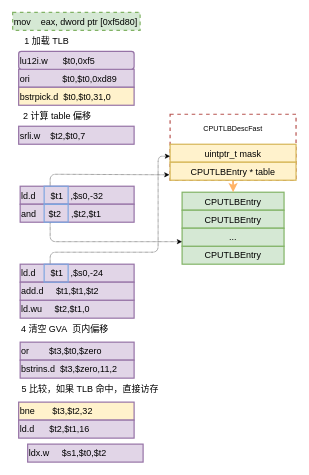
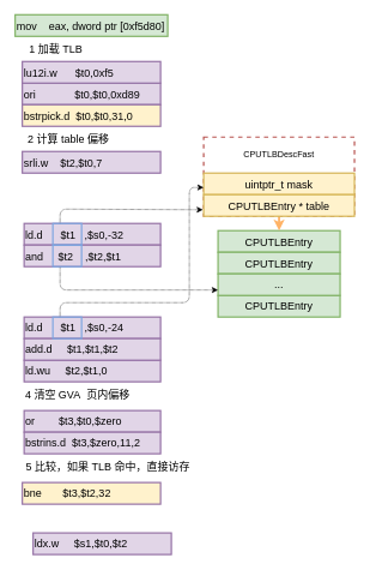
  <mxCell id="0" />
  <mxCell id="1" parent="0" />
  <mxCell id="2" value="" style="rounded=0;whiteSpace=wrap;html=1;dashed=1;strokeWidth=2;strokeColor=#b85450;fillColor=none;" parent="1" vertex="1"><mxGeometry x="283" y="190" width="210" height="110" as="geometry" /></mxCell>
  <mxCell id="3" value="uintptr_t mask" style="rounded=0;whiteSpace=wrap;html=1;fillColor=#fff2cc;strokeColor=#d6b656;fontSize=15;strokeWidth=2;glass=0;sketch=0;shadow=0;" parent="1" vertex="1"><mxGeometry x="283" y="240" width="210" height="30" as="geometry" /></mxCell>
  <mxCell id="4" value="&lt;div&gt;&lt;span&gt;ori&amp;nbsp; &amp;nbsp; &amp;nbsp; &amp;nbsp; &amp;nbsp; &amp;nbsp; &amp;nbsp;$t0,$t0,0xd89&lt;/span&gt;&lt;br&gt;&lt;/div&gt;" style="rounded=0;whiteSpace=wrap;html=1;fillColor=#e1d5e7;strokeColor=#9673a6;fontSize=15;strokeWidth=2;glass=0;sketch=0;shadow=0;align=left;" parent="1" vertex="1"><mxGeometry x="30.5" y="115" width="192.5" height="30" as="geometry" /></mxCell>
- <mxCell id="5" value="&lt;div&gt;mov&amp;nbsp; &amp;nbsp; eax, dword ptr [0xf5d80]&lt;/div&gt;" style="rounded=0;whiteSpace=wrap;html=1;fillColor=#d5e8d4;strokeColor=#82b366;fontSize=15;strokeWidth=2;glass=0;sketch=0;shadow=0;align=left;dashed=1;" parent="1" vertex="1"><mxGeometry x="20.5" y="20" width="212.5" height="30" as="geometry" /></mxCell>
+ <mxCell id="5" value="&lt;div&gt;mov&amp;nbsp; &amp;nbsp; eax, dword ptr [0xf5d80]&lt;/div&gt;" style="rounded=0;whiteSpace=wrap;html=1;fillColor=#d5e8d4;strokeColor=#82b366;fontSize=15;strokeWidth=2;glass=0;sketch=0;shadow=0;align=left;" parent="1" vertex="1"><mxGeometry x="20.5" y="20" width="212.5" height="30" as="geometry" /></mxCell>
  <mxCell id="6" value="CPUTLBEntry" style="rounded=0;whiteSpace=wrap;html=1;fillColor=#d5e8d4;strokeColor=#82b366;fontSize=15;strokeWidth=2;glass=0;sketch=0;shadow=0;" parent="1" vertex="1"><mxGeometry x="303" y="320" width="170" height="30" as="geometry" /></mxCell>
- <mxCell id="7" value="&lt;div&gt;lu12i.w&amp;nbsp; &amp;nbsp; &amp;nbsp; $t0,0xf5&lt;/div&gt;" style="whiteSpace=wrap;html=1;fillColor=#e1d5e7;strokeColor=#9673a6;fontSize=15;strokeWidth=2;glass=0;sketch=0;shadow=0;align=left;rounded=1;" parent="1" vertex="1"><mxGeometry x="30.5" y="85" width="192.5" height="30" as="geometry" /></mxCell>
+ <mxCell id="7" value="&lt;div&gt;lu12i.w&amp;nbsp; &amp;nbsp; &amp;nbsp; $t0,0xf5&lt;/div&gt;" style="rounded=0;whiteSpace=wrap;html=1;fillColor=#e1d5e7;strokeColor=#9673a6;fontSize=15;strokeWidth=2;glass=0;sketch=0;shadow=0;align=left;" parent="1" vertex="1"><mxGeometry x="30.5" y="85" width="192.5" height="30" as="geometry" /></mxCell>
  <mxCell id="8" value="&lt;div&gt;&lt;span&gt;bstrpick.d&amp;nbsp; $t0,$t0,31,0&lt;/span&gt;&lt;br&gt;&lt;/div&gt;" style="rounded=0;whiteSpace=wrap;html=1;fillColor=#fff2cc;strokeColor=#9673a6;fontSize=15;strokeWidth=2;glass=0;sketch=0;shadow=0;align=left;" parent="1" vertex="1"><mxGeometry x="30.5" y="145" width="192.5" height="30" as="geometry" /></mxCell>
  <mxCell id="9" style="edgeStyle=none;rounded=0;orthogonalLoop=1;jettySize=auto;html=1;strokeWidth=3;strokeColor=#FFB366;" parent="1" source="2" target="6" edge="1"><mxGeometry relative="1" as="geometry"><mxPoint x="-7" y="695" as="sourcePoint" /><mxPoint x="343" y="510" as="targetPoint" /></mxGeometry></mxCell>
  <mxCell id="10" value="CPUTLBEntry" style="rounded=0;whiteSpace=wrap;html=1;fillColor=#d5e8d4;strokeColor=#82b366;fontSize=15;strokeWidth=2;glass=0;sketch=0;shadow=0;" parent="1" vertex="1"><mxGeometry x="303" y="350" width="170" height="30" as="geometry" /></mxCell>
  <mxCell id="11" value="CPUTLBEntry" style="rounded=0;whiteSpace=wrap;html=1;fillColor=#d5e8d4;strokeColor=#82b366;fontSize=15;strokeWidth=2;glass=0;sketch=0;shadow=0;" parent="1" vertex="1"><mxGeometry x="303" y="410" width="170" height="30" as="geometry" /></mxCell>
  <mxCell id="12" value="..." style="rounded=0;whiteSpace=wrap;html=1;fillColor=#d5e8d4;strokeColor=#82b366;fontSize=15;strokeWidth=2;glass=0;sketch=0;shadow=0;" parent="1" vertex="1"><mxGeometry x="303" y="380" width="170" height="30" as="geometry" /></mxCell>
  <mxCell id="13" value="CPUTLBEntry * table" style="rounded=0;whiteSpace=wrap;html=1;fillColor=#fff2cc;strokeColor=#d6b656;fontSize=15;gradientColor=none;strokeWidth=2;glass=0;sketch=0;shadow=0;" parent="1" vertex="1"><mxGeometry x="283" y="270" width="210" height="30" as="geometry" /></mxCell>
  <mxCell id="14" value="CPUTLBDescFast" style="text;html=1;strokeColor=none;fillColor=none;align=center;verticalAlign=middle;whiteSpace=wrap;rounded=0;" parent="1" vertex="1"><mxGeometry x="333" y="200" width="110" height="30" as="geometry" /></mxCell>
  <mxCell id="15" value="1 加载 TLB" style="text;html=1;strokeColor=none;fillColor=none;align=center;verticalAlign=middle;whiteSpace=wrap;rounded=0;fontSize=15;" parent="1" vertex="1"><mxGeometry x="30.5" y="50" width="92.5" height="35" as="geometry" /></mxCell>
  <mxCell id="16" value="&lt;div&gt;ld.d&amp;nbsp; &amp;nbsp; &amp;nbsp; $t1&amp;nbsp; &amp;nbsp;,$s0,-32&lt;br&gt;&lt;/div&gt;" style="rounded=0;whiteSpace=wrap;html=1;fillColor=#e1d5e7;strokeColor=#9673a6;fontSize=15;strokeWidth=2;glass=0;sketch=0;shadow=0;align=left;" parent="1" vertex="1"><mxGeometry x="33" y="310" width="190" height="30" as="geometry" /></mxCell>
  <mxCell id="17" value="&lt;div&gt;srli.w&amp;nbsp; &amp;nbsp; $t2,$t0,7&amp;nbsp;&lt;br&gt;&lt;/div&gt;" style="rounded=0;whiteSpace=wrap;html=1;fillColor=#e1d5e7;strokeColor=#9673a6;fontSize=15;strokeWidth=2;glass=0;sketch=0;shadow=0;align=left;" parent="1" vertex="1"><mxGeometry x="30.5" y="210" width="192.5" height="30" as="geometry" /></mxCell>
  <mxCell id="18" value="ld.wu     $t2,$t1,0" style="rounded=0;whiteSpace=wrap;html=1;fillColor=#e1d5e7;strokeColor=#9673a6;fontSize=15;strokeWidth=2;glass=0;sketch=0;shadow=0;align=left;" parent="1" vertex="1"><mxGeometry x="33" y="500" width="190" height="30" as="geometry" /></mxCell>
  <mxCell id="19" value="&lt;div&gt;and&amp;nbsp; &amp;nbsp; &amp;nbsp;$t2&amp;nbsp; &amp;nbsp; ,$t2,$t1&lt;br&gt;&lt;/div&gt;" style="rounded=0;whiteSpace=wrap;html=1;fillColor=#e1d5e7;strokeColor=#9673a6;fontSize=15;strokeWidth=2;glass=0;sketch=0;shadow=0;align=left;" parent="1" vertex="1"><mxGeometry x="33" y="340" width="190" height="30" as="geometry" /></mxCell>
  <mxCell id="20" value="&lt;div&gt;ld.d&amp;nbsp; &amp;nbsp; &amp;nbsp; $t1&amp;nbsp; &amp;nbsp;,$s0,-24&lt;br&gt;&lt;/div&gt;" style="rounded=0;whiteSpace=wrap;html=1;fillColor=#e1d5e7;strokeColor=#9673a6;fontSize=15;strokeWidth=2;glass=0;sketch=0;shadow=0;align=left;" parent="1" vertex="1"><mxGeometry x="33" y="440" width="190" height="30" as="geometry" /></mxCell>
  <mxCell id="21" value="&lt;div&gt;add.d&amp;nbsp; &amp;nbsp; &amp;nbsp;$t1,$t1,$t2&lt;br&gt;&lt;/div&gt;" style="rounded=0;whiteSpace=wrap;html=1;fillColor=#e1d5e7;strokeColor=#9673a6;fontSize=15;strokeWidth=2;glass=0;sketch=0;shadow=0;align=left;" parent="1" vertex="1"><mxGeometry x="33" y="470" width="190" height="30" as="geometry" /></mxCell>
  <mxCell id="22" style="edgeStyle=orthogonalEdgeStyle;rounded=1;orthogonalLoop=1;jettySize=auto;html=1;fontSize=15;endArrow=classic;endFill=1;strokeWidth=1;dashed=1;dashPattern=1 1;entryX=-0.005;entryY=0.918;entryDx=0;entryDy=0;entryPerimeter=0;" parent="1" source="23" target="2" edge="1"><mxGeometry relative="1" as="geometry"><mxPoint x="493" y="290" as="targetPoint" /><Array as="points"><mxPoint x="83" y="290" /></Array></mxGeometry></mxCell>
  <mxCell id="23" value="" style="rounded=0;whiteSpace=wrap;html=1;fontSize=15;fillColor=none;labelBackgroundColor=#99CCFF;strokeWidth=2;strokeColor=#7EA6E0;" parent="1" vertex="1"><mxGeometry x="73" y="310" width="40" height="30" as="geometry" /></mxCell>
  <mxCell id="24" value="2 计算 table 偏移" style="text;html=1;strokeColor=none;fillColor=none;align=center;verticalAlign=middle;whiteSpace=wrap;rounded=0;fontSize=15;" parent="1" vertex="1"><mxGeometry x="30.5" y="175" width="127.5" height="35" as="geometry" /></mxCell>
  <mxCell id="25" value="" style="edgeStyle=orthogonalEdgeStyle;rounded=1;orthogonalLoop=1;jettySize=auto;html=1;dashed=1;dashPattern=1 1;fontSize=15;endArrow=classic;endFill=1;strokeWidth=1;entryX=0;entryY=0.75;entryDx=0;entryDy=0;exitX=0.25;exitY=1;exitDx=0;exitDy=0;" parent="1" source="26" target="12" edge="1"><mxGeometry relative="1" as="geometry" /></mxCell>
  <mxCell id="26" value="" style="rounded=0;whiteSpace=wrap;html=1;fontSize=15;fillColor=none;labelBackgroundColor=#99CCFF;strokeWidth=2;strokeColor=#7EA6E0;" parent="1" vertex="1"><mxGeometry x="73" y="340" width="40" height="30" as="geometry" /></mxCell>
  <mxCell id="27" style="edgeStyle=orthogonalEdgeStyle;rounded=1;orthogonalLoop=1;jettySize=auto;html=1;exitX=0.25;exitY=0;exitDx=0;exitDy=0;entryX=0;entryY=0.636;entryDx=0;entryDy=0;entryPerimeter=0;dashed=1;dashPattern=1 1;fontSize=15;endArrow=classic;endFill=1;strokeWidth=1;" parent="1" source="28" target="2" edge="1"><mxGeometry relative="1" as="geometry"><Array as="points"><mxPoint x="83" y="420" /><mxPoint x="263" y="420" /><mxPoint x="263" y="260" /></Array></mxGeometry></mxCell>
  <mxCell id="28" value="" style="rounded=0;whiteSpace=wrap;html=1;fontSize=15;fillColor=none;labelBackgroundColor=#99CCFF;strokeWidth=2;strokeColor=#7EA6E0;" parent="1" vertex="1"><mxGeometry x="73" y="440" width="40" height="30" as="geometry" /></mxCell>
  <mxCell id="29" value="or&amp;nbsp; &amp;nbsp; &amp;nbsp; &amp;nbsp; $t3,$t0,$zero" style="rounded=0;whiteSpace=wrap;html=1;fillColor=#e1d5e7;strokeColor=#9673a6;fontSize=15;strokeWidth=2;glass=0;sketch=0;shadow=0;align=left;" parent="1" vertex="1"><mxGeometry x="33" y="570" width="190" height="30" as="geometry" /></mxCell>
  <mxCell id="30" value="bstrins.d&amp;nbsp; $t3,$zero,11,2" style="rounded=0;whiteSpace=wrap;html=1;fillColor=#e1d5e7;strokeColor=#9673a6;fontSize=15;strokeWidth=2;glass=0;sketch=0;shadow=0;align=left;" parent="1" vertex="1"><mxGeometry x="33" y="600" width="190" height="30" as="geometry" /></mxCell>
  <mxCell id="31" value="bne&amp;nbsp; &amp;nbsp; &amp;nbsp; &amp;nbsp;$t3,$t2,32" style="rounded=0;whiteSpace=wrap;html=1;fillColor=#fff2cc;strokeColor=#9673a6;fontSize=15;strokeWidth=2;glass=0;sketch=0;shadow=0;align=left;" parent="1" vertex="1"><mxGeometry x="30.5" y="670" width="192.5" height="30" as="geometry" /></mxCell>
  <mxCell id="32" value="4 清空 GVA&amp;nbsp; 页内偏移" style="text;html=1;strokeColor=none;fillColor=none;align=center;verticalAlign=middle;whiteSpace=wrap;rounded=0;fontSize=15;" parent="1" vertex="1"><mxGeometry x="30.5" y="530" width="152.5" height="35" as="geometry" /></mxCell>
- <mxCell id="33" value="ld.d&amp;nbsp; &amp;nbsp; &amp;nbsp; $t2,$t1,16" style="rounded=0;whiteSpace=wrap;html=1;fillColor=#e1d5e7;strokeColor=#9673a6;fontSize=15;strokeWidth=2;glass=0;sketch=0;shadow=0;align=left;" parent="1" vertex="1"><mxGeometry x="30.5" y="700" width="192.5" height="30" as="geometry" /></mxCell>
  <mxCell id="34" value="ldx.w&amp;nbsp; &amp;nbsp; &amp;nbsp;$s1,$t0,$t2" style="rounded=0;whiteSpace=wrap;html=1;fillColor=#e1d5e7;strokeColor=#9673a6;fontSize=15;strokeWidth=2;glass=0;sketch=0;shadow=0;align=left;" parent="1" vertex="1"><mxGeometry x="45.5" y="740" width="192.5" height="30" as="geometry" /></mxCell>
  <mxCell id="35" value="5 比较，如果 TLB 命中，直接访存" style="text;html=1;strokeColor=none;fillColor=none;align=center;verticalAlign=middle;whiteSpace=wrap;rounded=0;fontSize=15;" parent="1" vertex="1"><mxGeometry x="30.5" y="630" width="237.5" height="35" as="geometry" /></mxCell>
